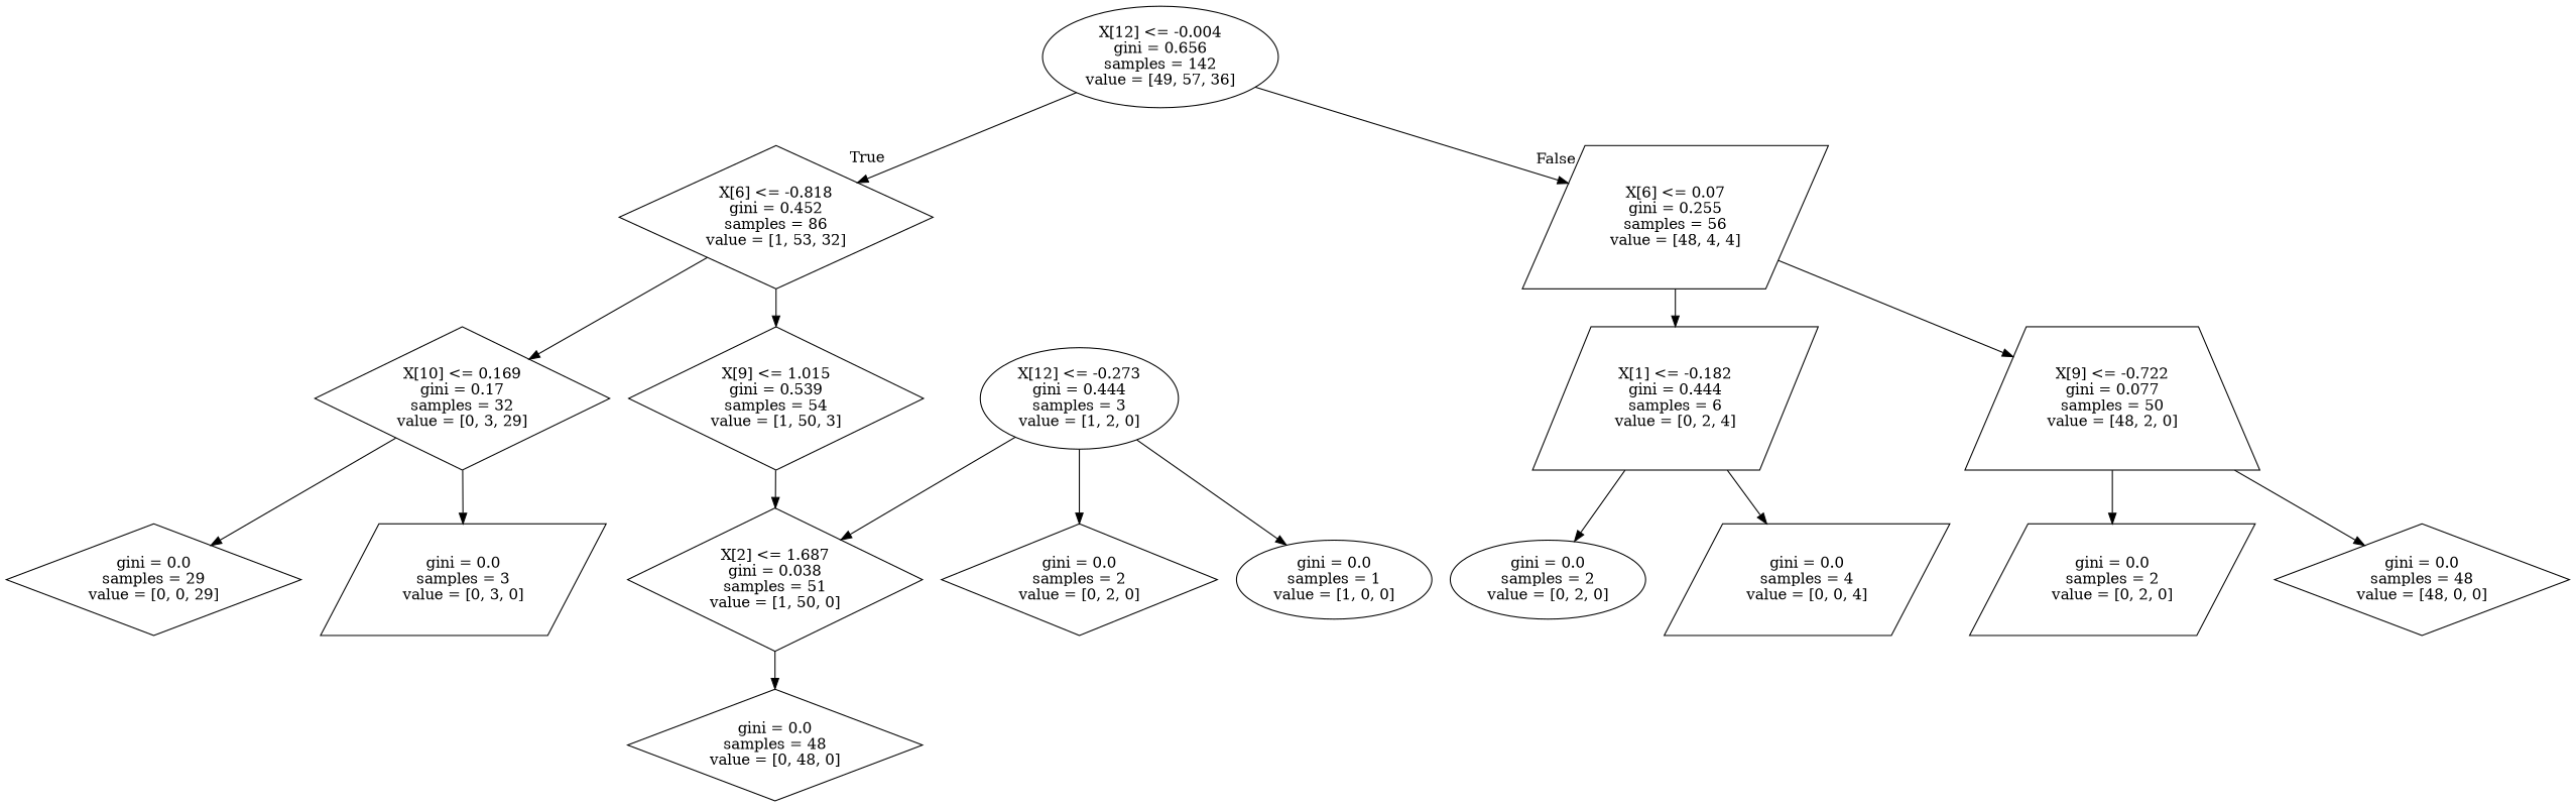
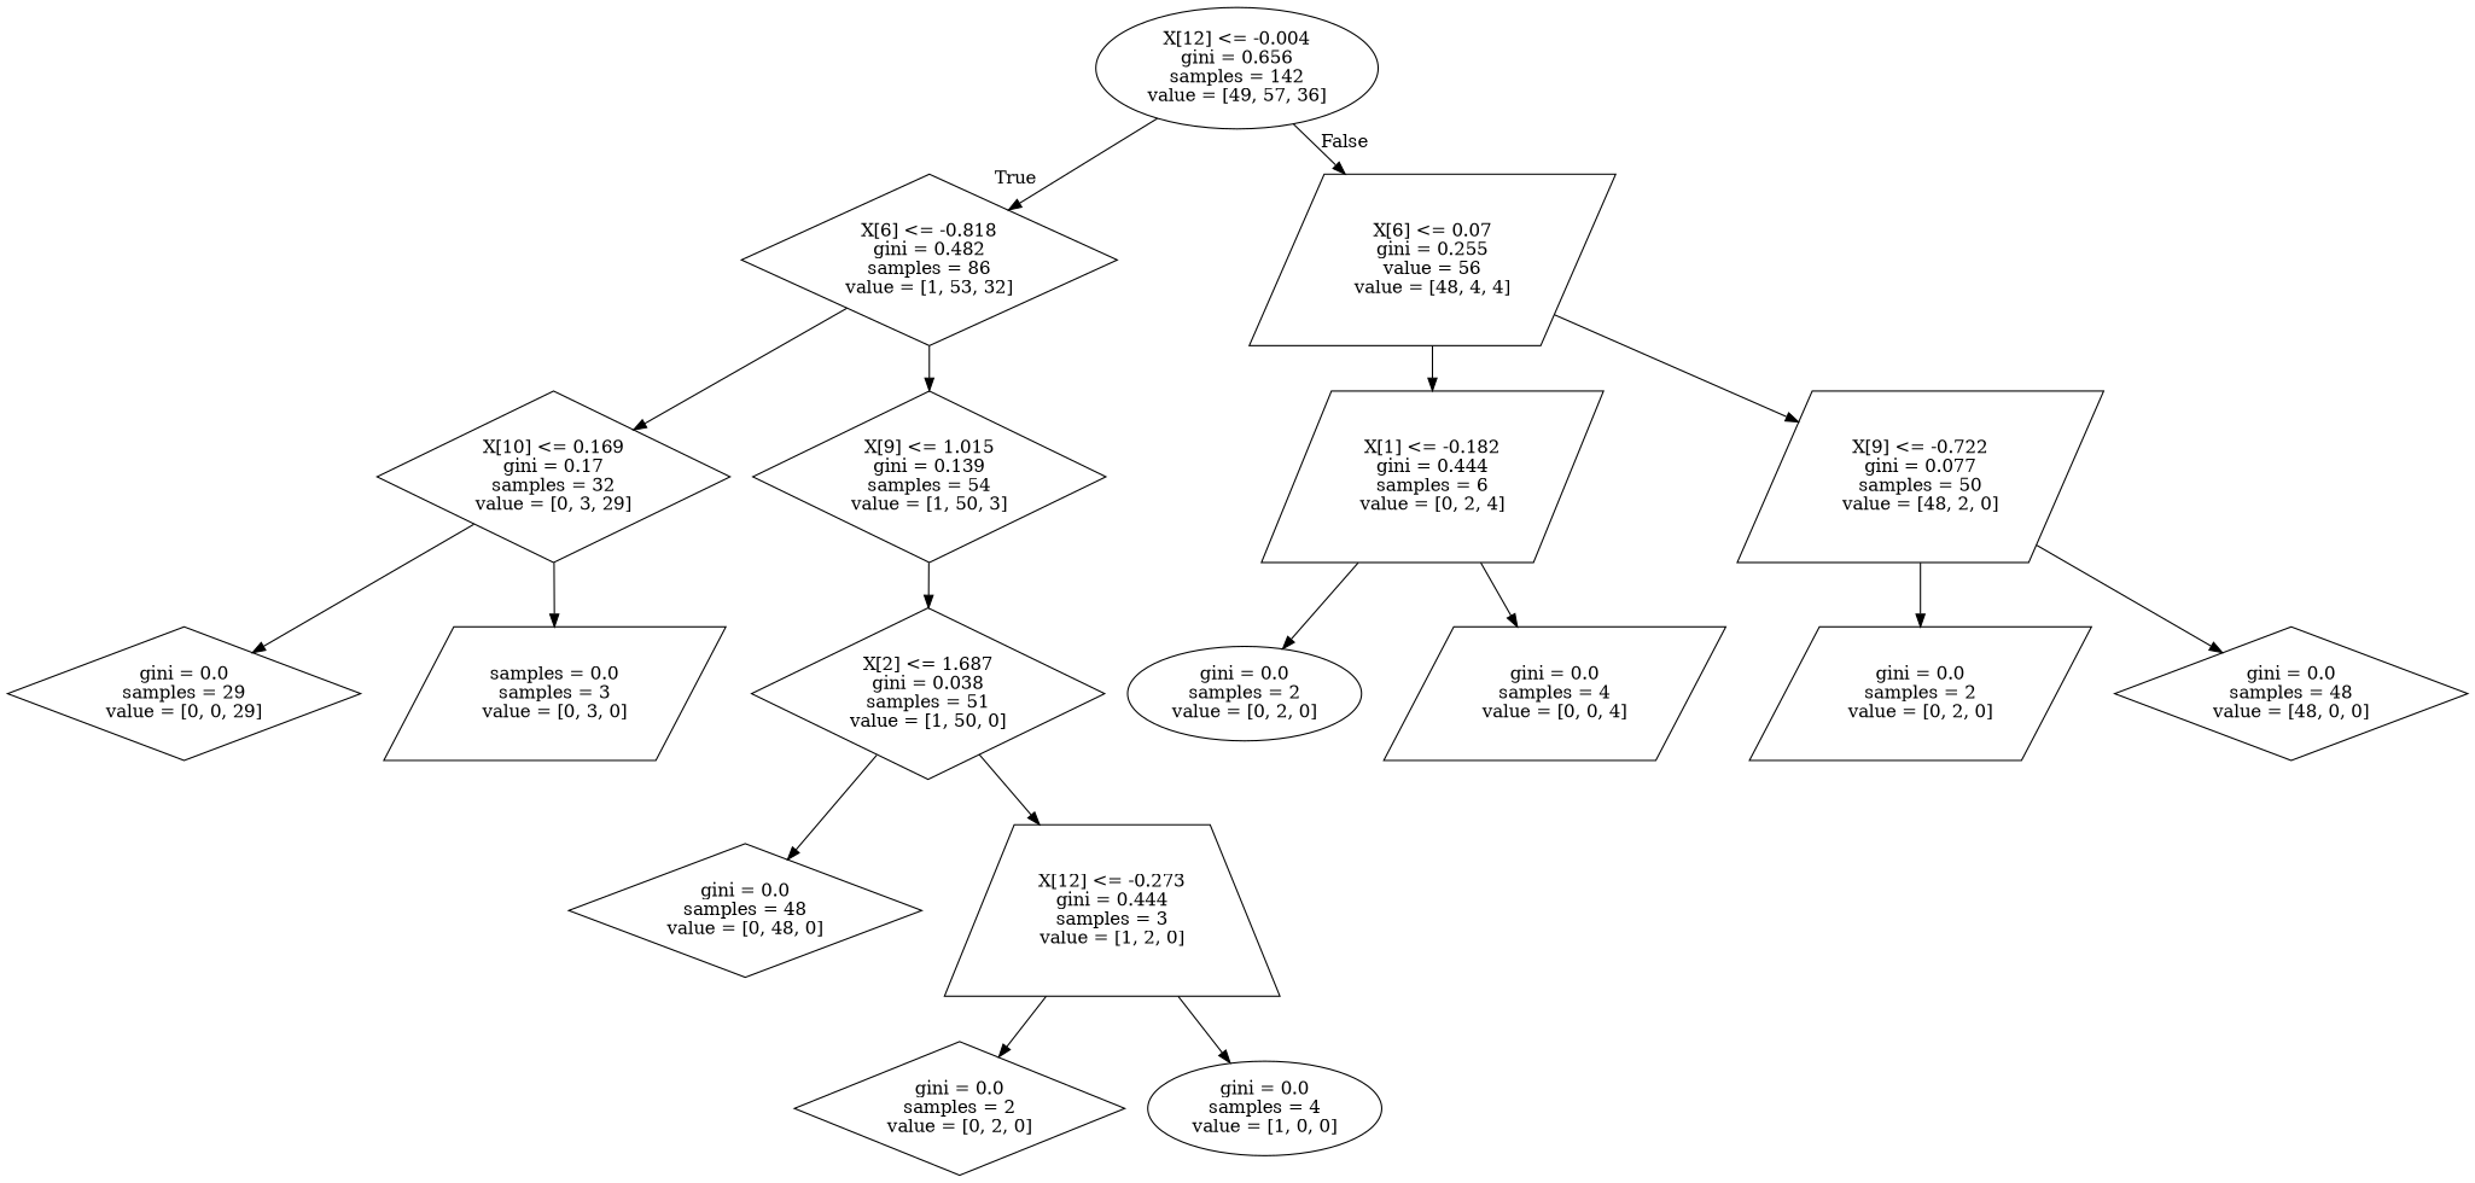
  digraph {
    node [shape=diamond]
    n1 [label="X[12] <= -0.004\ngini = 0.656\nsamples = 142\nvalue = [49, 57, 36]" shape=ellipse]
-   n2 [label="X[6] <= -0.818\ngini = 0.452\nsamples = 86\nvalue = [1, 53, 32]"]
-   n3 [label="X[6] <= 0.07\ngini = 0.255\nsamples = 56\nvalue = [48, 4, 4]" shape=parallelogram]
+   n2 [label="X[6] <= -0.818\ngini = 0.482\nsamples = 86\nvalue = [1, 53, 32]"]
+   n3 [label="X[6] <= 0.07\ngini = 0.255\nvalue = 56\nvalue = [48, 4, 4]" shape=parallelogram]
    n4 [label="X[10] <= 0.169\ngini = 0.17\nsamples = 32\nvalue = [0, 3, 29]"]
-   n5 [label="X[9] <= 1.015\ngini = 0.539\nsamples = 54\nvalue = [1, 50, 3]"]
+   n5 [label="X[9] <= 1.015\ngini = 0.139\nsamples = 54\nvalue = [1, 50, 3]"]
    n6 [label="X[1] <= -0.182\ngini = 0.444\nsamples = 6\nvalue = [0, 2, 4]" shape=parallelogram]
-   n7 [label="X[9] <= -0.722\ngini = 0.077\nsamples = 50\nvalue = [48, 2, 0]" shape=trapezium]
+   n7 [label="X[9] <= -0.722\ngini = 0.077\nsamples = 50\nvalue = [48, 2, 0]" shape=parallelogram]
    n8 [label="gini = 0.0\nsamples = 29\nvalue = [0, 0, 29]"]
-   n9 [label="gini = 0.0\nsamples = 3\nvalue = [0, 3, 0]" shape=parallelogram]
+   n9 [label="samples = 0.0\nsamples = 3\nvalue = [0, 3, 0]" shape=parallelogram]
    n10 [label="X[2] <= 1.687\ngini = 0.038\nsamples = 51\nvalue = [1, 50, 0]"]
    n11 [label="gini = 0.0\nsamples = 48\nvalue = [0, 48, 0]"]
-   n12 [label="X[12] <= -0.273\ngini = 0.444\nsamples = 3\nvalue = [1, 2, 0]" shape=ellipse]
+   n12 [label="X[12] <= -0.273\ngini = 0.444\nsamples = 3\nvalue = [1, 2, 0]" shape=trapezium]
    n13 [label="gini = 0.0\nsamples = 2\nvalue = [0, 2, 0]"]
-   n14 [label="gini = 0.0\nsamples = 1\nvalue = [1, 0, 0]" shape=ellipse]
+   n14 [label="gini = 0.0\nsamples = 4\nvalue = [1, 0, 0]" shape=ellipse]
    n15 [label="gini = 0.0\nsamples = 2\nvalue = [0, 2, 0]" shape=ellipse]
    n16 [label="gini = 0.0\nsamples = 4\nvalue = [0, 0, 4]" shape=parallelogram]
    n17 [label="gini = 0.0\nsamples = 2\nvalue = [0, 2, 0]" shape=parallelogram]
    n18 [label="gini = 0.0\nsamples = 48\nvalue = [48, 0, 0]"]
    n1 -> n2 [headlabel=True labelangle=45 labeldistance=2.5]
    n1 -> n3 [headlabel=False labelangle=-45 labeldistance=2.5]
    n2 -> n4
    n2 -> n5
    n3 -> n6
    n3 -> n7
    n4 -> n8
    n4 -> n9
    n5 -> n10
    n6 -> n15
    n6 -> n16
    n7 -> n17
    n7 -> n18
    n10 -> n11
-   n12 -> n10
+   n10 -> n12
    n12 -> n13
    n12 -> n14
  }
